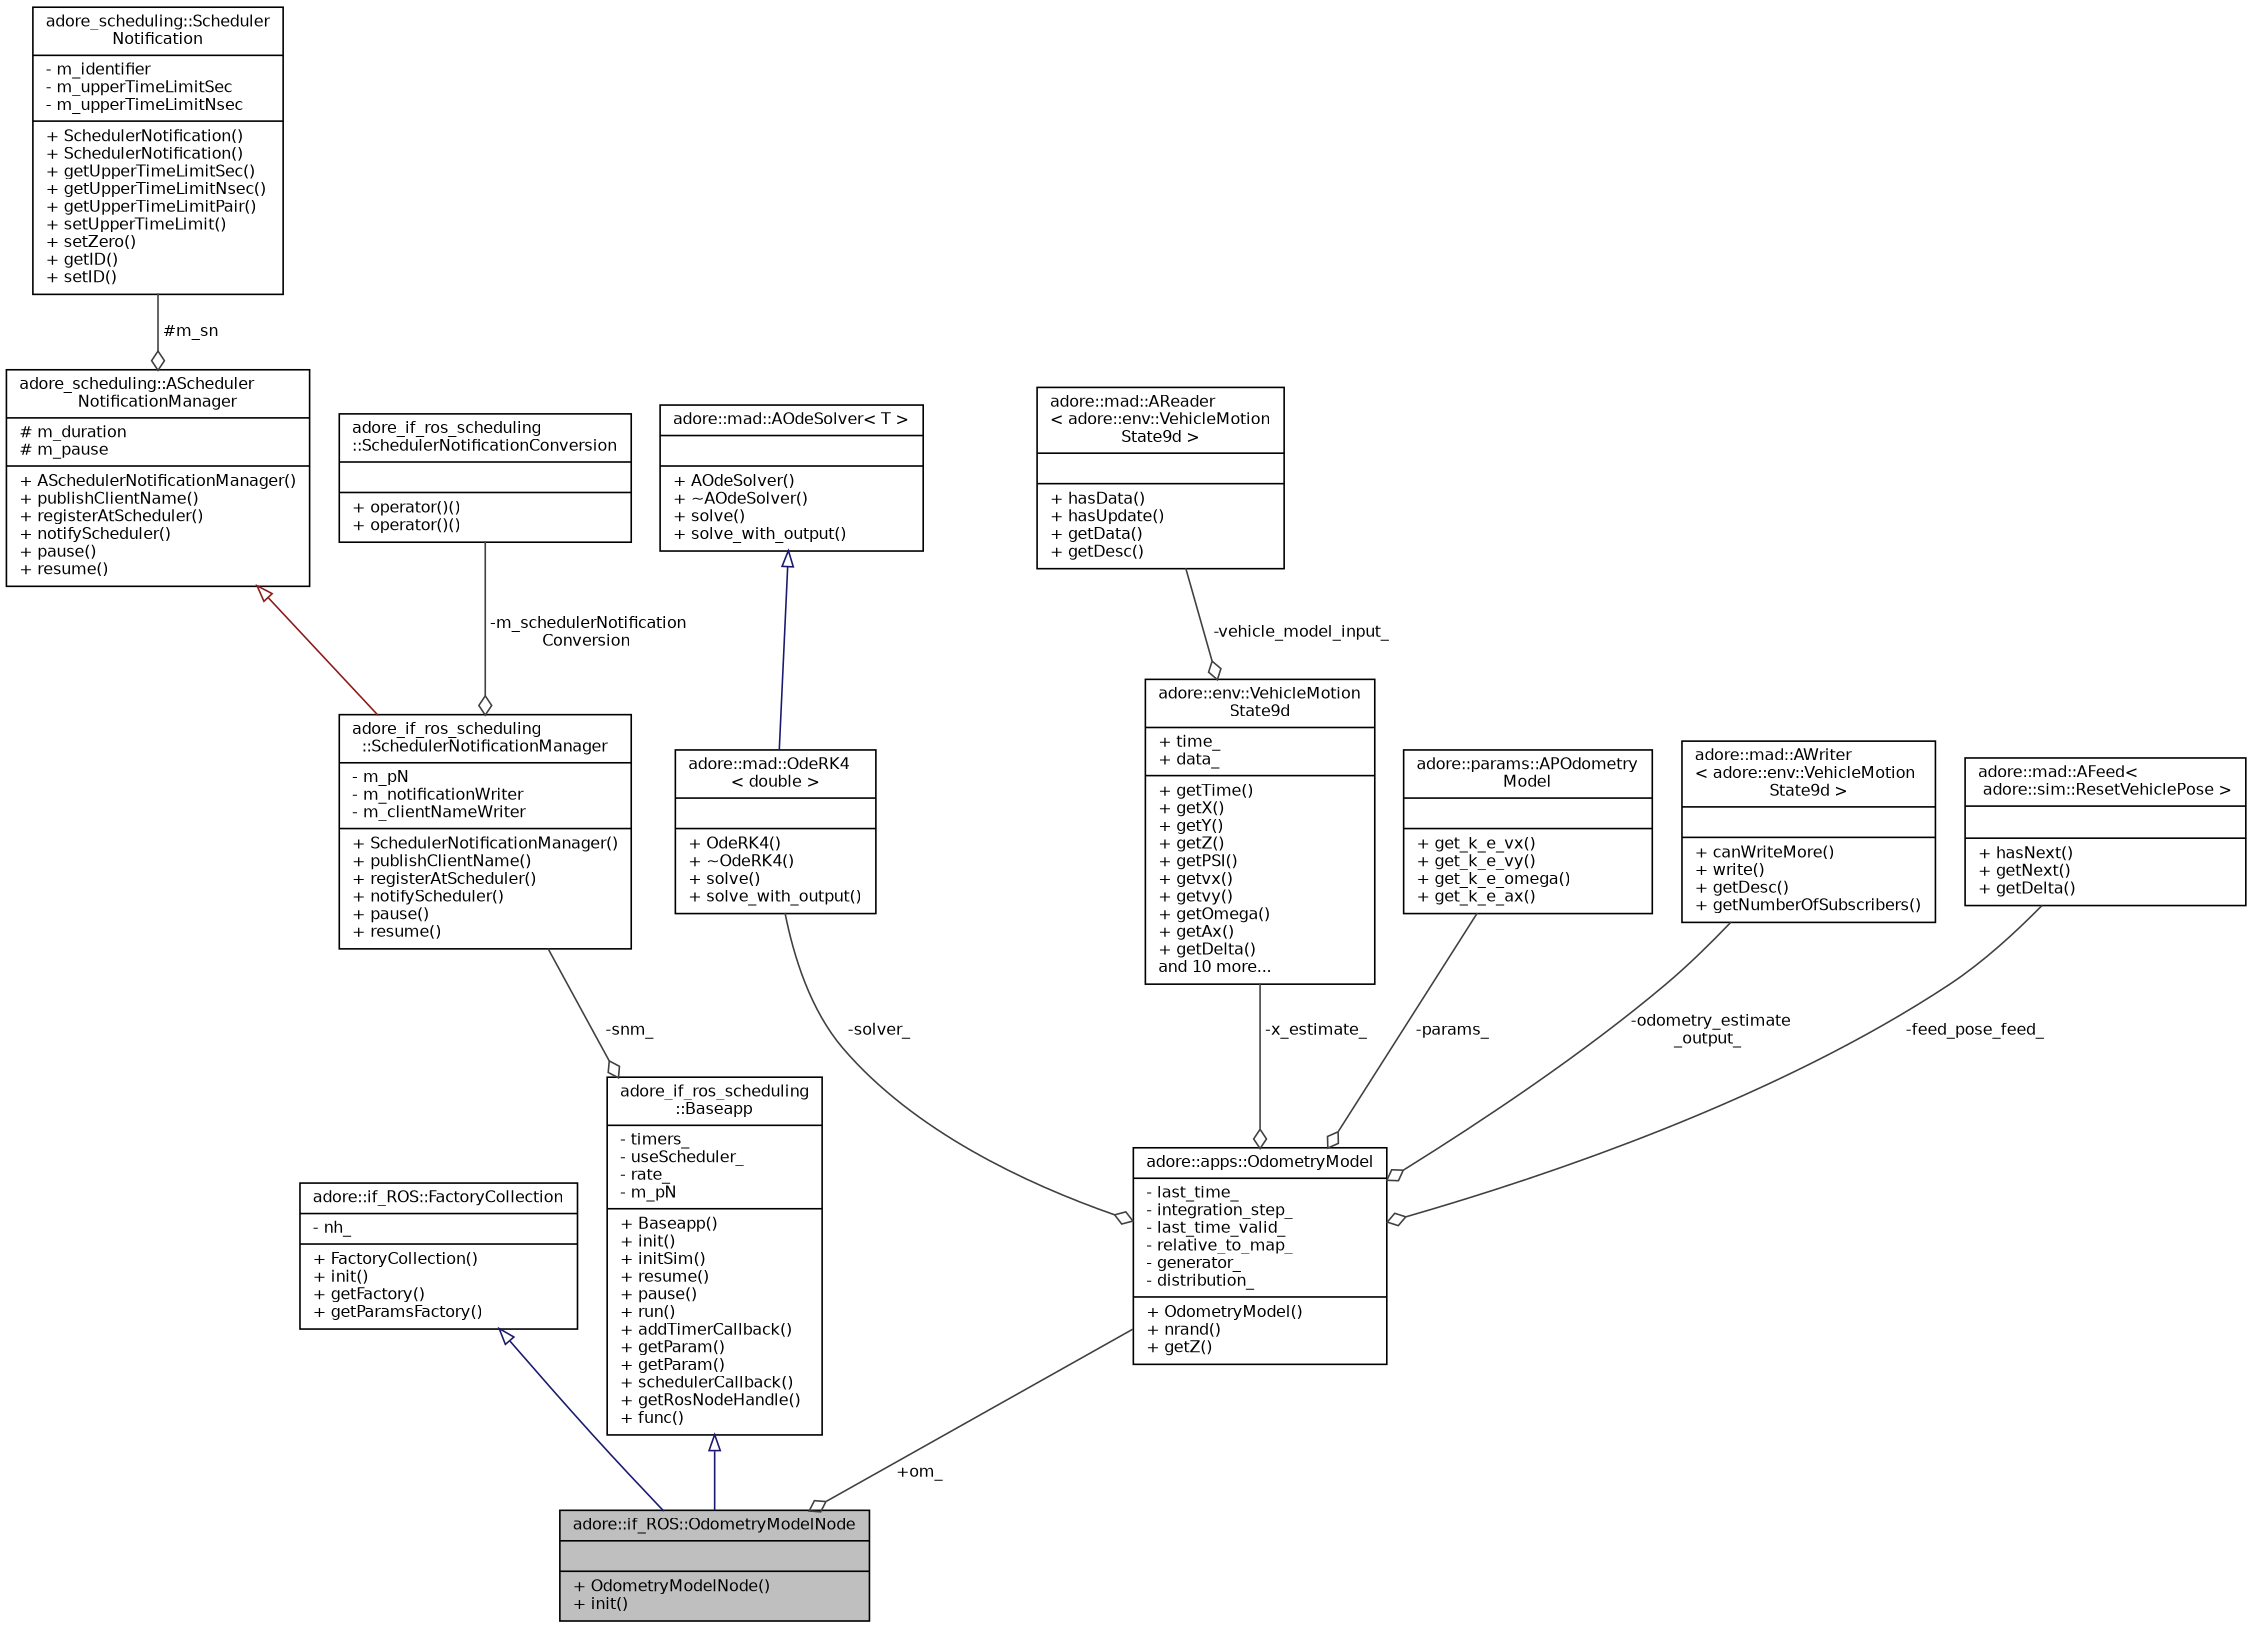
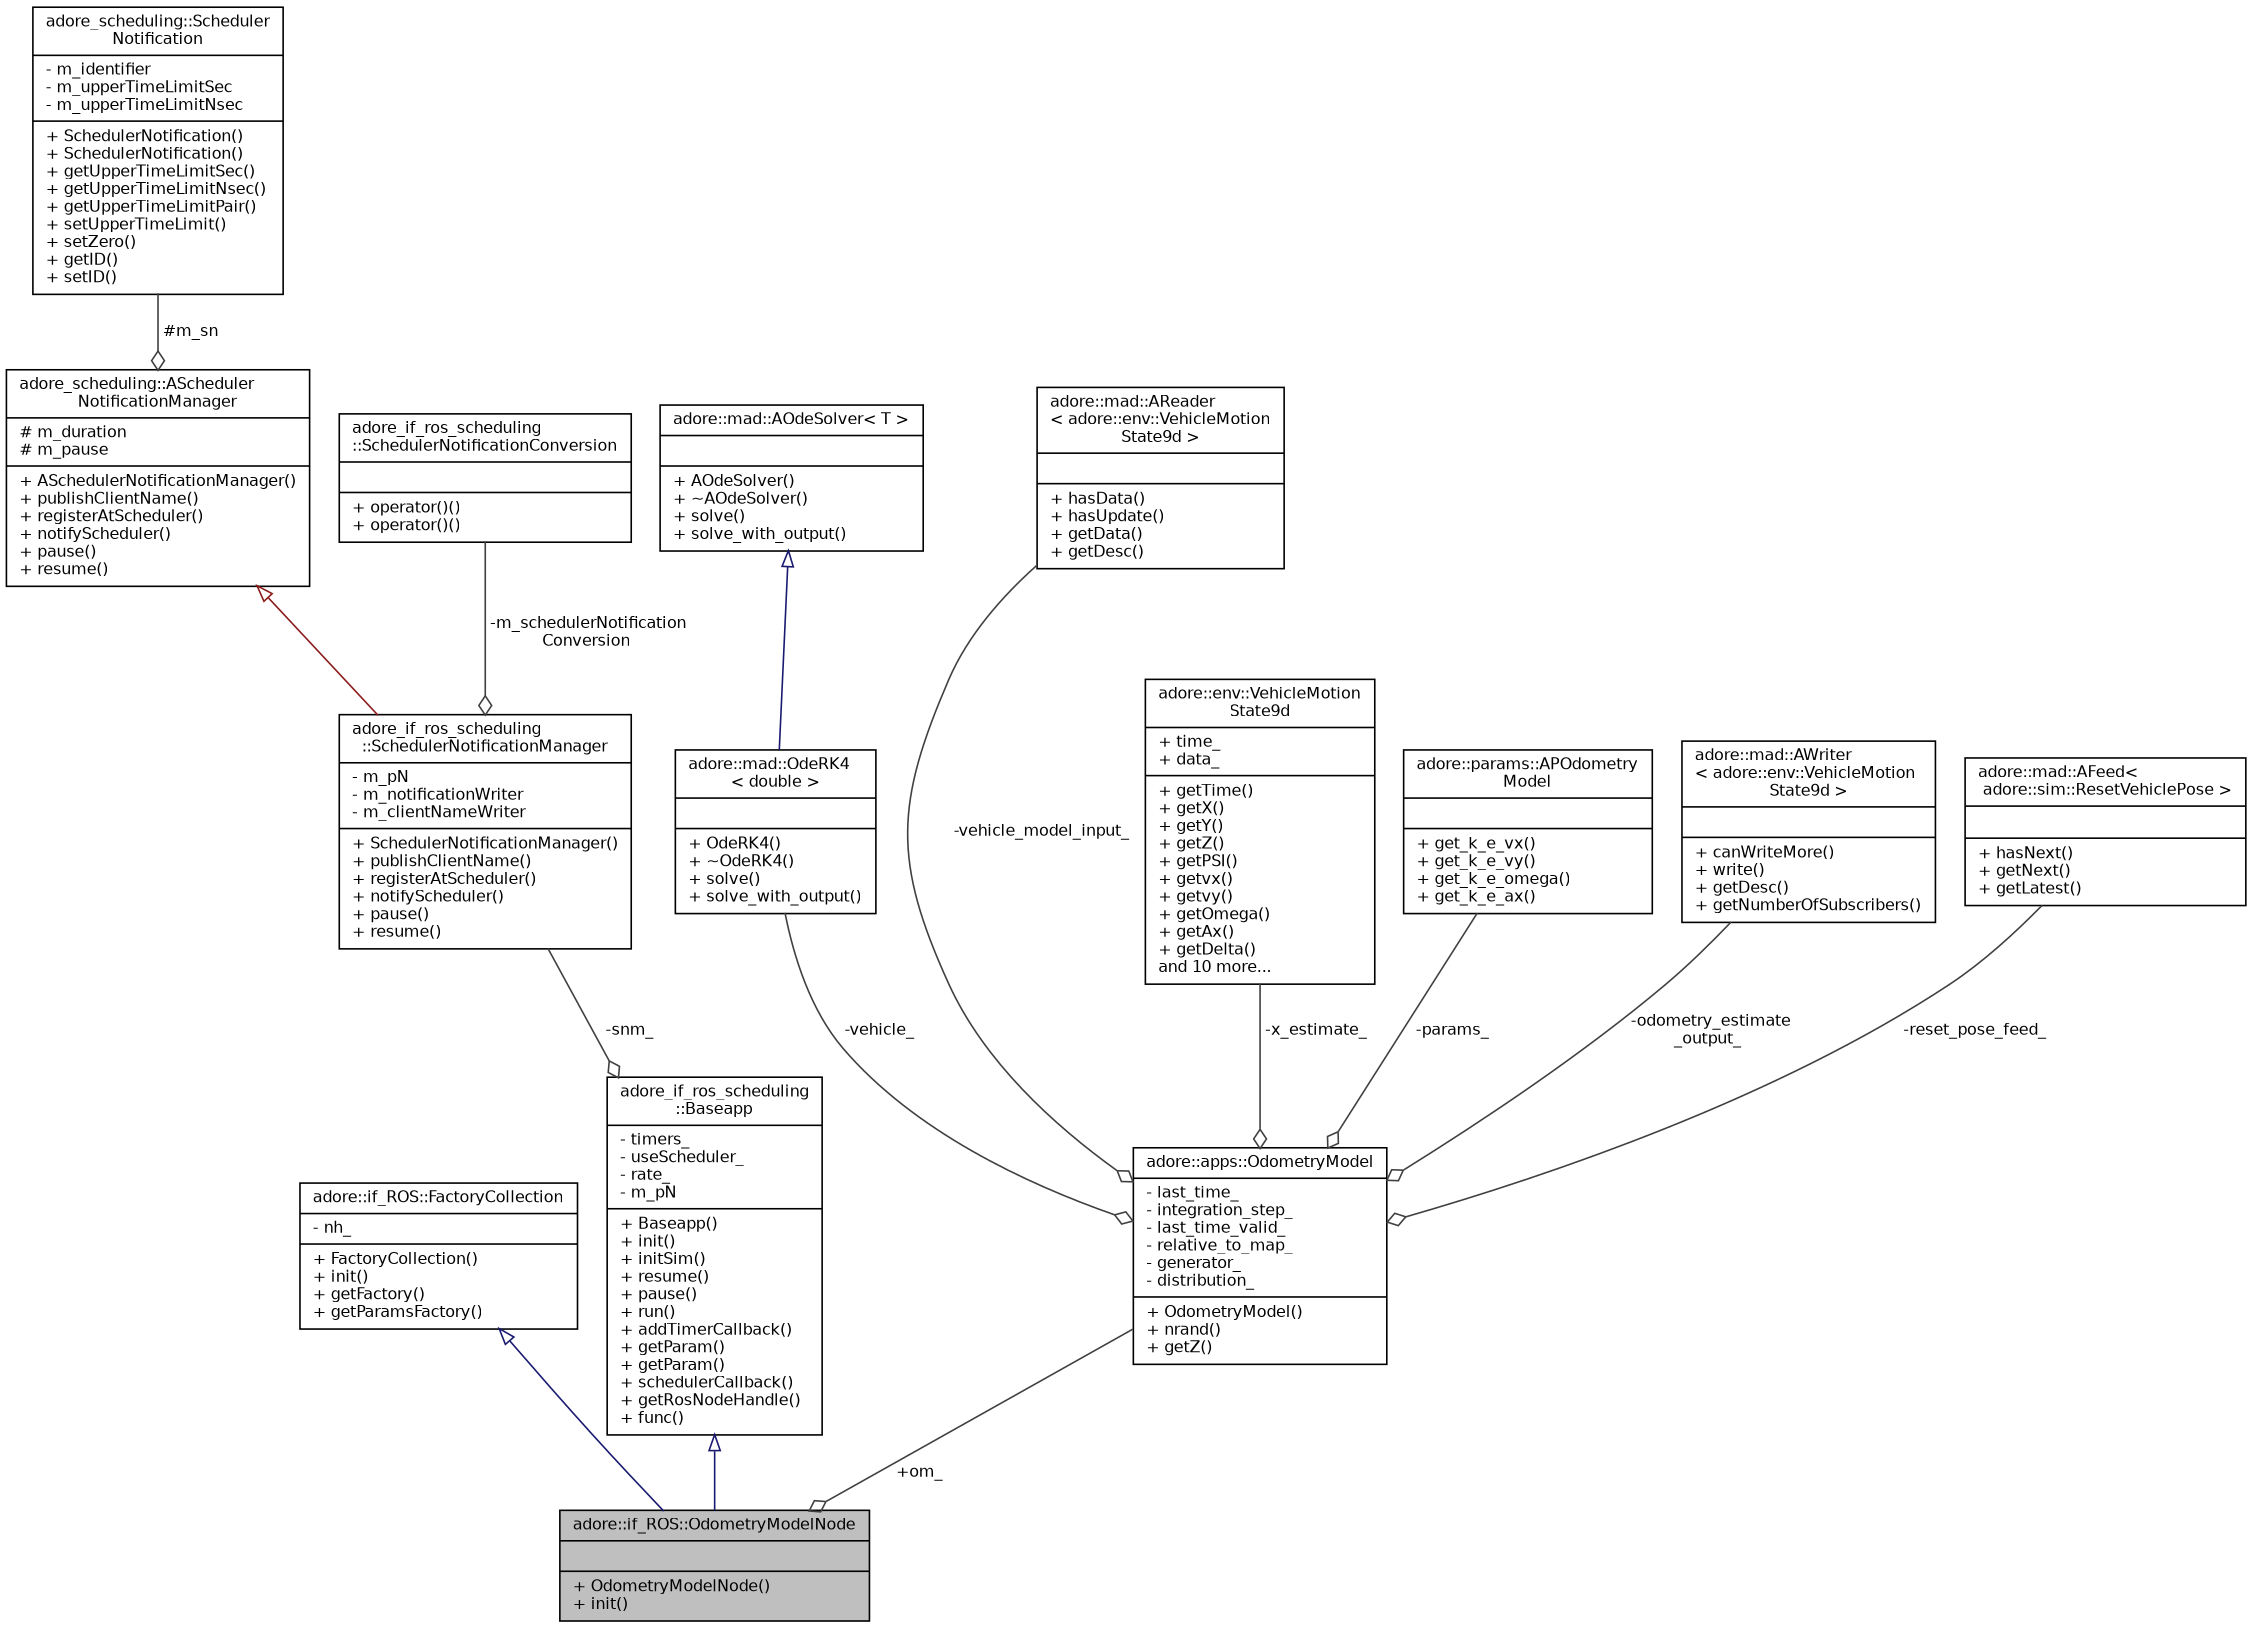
  digraph {
    node [color=black fillcolor=white fontname=Helvetica fontsize=10 shape=record style=filled]
    edge [color=grey25 fontname=Helvetica fontsize=10 labelfontname=Helvetica labelfontsize=10 style=solid arrowhead=odiamond]
    n1 [fillcolor=grey75 fontcolor=black height=0.2 label="{adore::if_ROS::OdometryModelNode\n||+ OdometryModelNode()\l+ init()\l}" width=0.4]
    n2 [height=0.2 label="{adore::if_ROS::FactoryCollection\n|- nh_\l|+ FactoryCollection()\l+ init()\l+ getFactory()\l+ getParamsFactory()\l}" width=0.4]
    n3 [height=0.2 label="{adore_if_ros_scheduling\l::Baseapp\n|- timers_\l- useScheduler_\l- rate_\l- m_pN\l|+ Baseapp()\l+ init()\l+ initSim()\l+ resume()\l+ pause()\l+ run()\l+ addTimerCallback()\l+ getParam()\l+ getParam()\l+ schedulerCallback()\l+ getRosNodeHandle()\l+ func()\l}" width=0.4]
    n4 [height=0.2 label="{adore_if_ros_scheduling\l::SchedulerNotificationManager\n|- m_pN\l- m_notificationWriter\l- m_clientNameWriter\l|+ SchedulerNotificationManager()\l+ publishClientName()\l+ registerAtScheduler()\l+ notifyScheduler()\l+ pause()\l+ resume()\l}" width=0.4]
    n5 [height=0.2 label="{adore_scheduling::AScheduler\lNotificationManager\n|# m_duration\l# m_pause\l|+ ASchedulerNotificationManager()\l+ publishClientName()\l+ registerAtScheduler()\l+ notifyScheduler()\l+ pause()\l+ resume()\l}" width=0.4]
    n6 [height=0.2 label="{adore_scheduling::Scheduler\lNotification\n|- m_identifier\l- m_upperTimeLimitSec\l- m_upperTimeLimitNsec\l|+ SchedulerNotification()\l+ SchedulerNotification()\l+ getUpperTimeLimitSec()\l+ getUpperTimeLimitNsec()\l+ getUpperTimeLimitPair()\l+ setUpperTimeLimit()\l+ setZero()\l+ getID()\l+ setID()\l}" width=0.4]
    n7 [height=0.2 label="{adore_if_ros_scheduling\l::SchedulerNotificationConversion\n||+ operator()()\l+ operator()()\l}" width=0.4]
    n8 [height=0.2 label="{adore::apps::OdometryModel\n|- last_time_\l- integration_step_\l- last_time_valid_\l- relative_to_map_\l- generator_\l- distribution_\l|+ OdometryModel()\l+ nrand()\l+ getZ()\l}" width=0.4]
    n9 [height=0.2 label="{adore::mad::OdeRK4\l\< double \>\n||+ OdeRK4()\l+ ~OdeRK4()\l+ solve()\l+ solve_with_output()\l}" width=0.4]
    n10 [height=0.2 label="{adore::mad::AOdeSolver\< T \>\n||+ AOdeSolver()\l+ ~AOdeSolver()\l+ solve()\l+ solve_with_output()\l}" width=0.4]
    n11 [height=0.2 label="{adore::mad::AReader\l\< adore::env::VehicleMotion\lState9d \>\n||+ hasData()\l+ hasUpdate()\l+ getData()\l+ getDesc()\l}" width=0.4]
    n12 [height=0.2 label="{adore::env::VehicleMotion\lState9d\n|+ time_\l+ data_\l|+ getTime()\l+ getX()\l+ getY()\l+ getZ()\l+ getPSI()\l+ getvx()\l+ getvy()\l+ getOmega()\l+ getAx()\l+ getDelta()\land 10 more...\l}" width=0.4]
    n13 [height=0.2 label="{adore::params::APOdometry\lModel\n||+ get_k_e_vx()\l+ get_k_e_vy()\l+ get_k_e_omega()\l+ get_k_e_ax()\l}" width=0.4]
    n14 [height=0.2 label="{adore::mad::AWriter\l\< adore::env::VehicleMotion\lState9d \>\n||+ canWriteMore()\l+ write()\l+ getDesc()\l+ getNumberOfSubscribers()\l}" width=0.4]
-   n15 [height=0.2 label="{adore::mad::AFeed\<\l adore::sim::ResetVehiclePose \>\n||+ hasNext()\l+ getNext()\l+ getDelta()\l}" width=0.4]
+   n15 [height=0.2 label="{adore::mad::AFeed\<\l adore::sim::ResetVehiclePose \>\n||+ hasNext()\l+ getNext()\l+ getLatest()\l}" width=0.4]
    n2 -> n1 [arrowtail=onormal color=midnightblue dir=back arrowhead=""]
    n3 -> n1 [arrowtail=onormal color=midnightblue dir=back arrowhead=""]
    n4 -> n3 [label=" -snm_"]
    n5 -> n4 [arrowtail=onormal color=firebrick4 dir=back arrowhead=""]
    n6 -> n5 [label=" #m_sn"]
    n7 -> n4 [label=" -m_schedulerNotification\lConversion"]
    n8 -> n1 [label=" +om_"]
-   n9 -> n8 [label=" -solver_"]
+   n9 -> n8 [label=" -vehicle_"]
    n10 -> n9 [arrowtail=onormal color=midnightblue dir=back arrowhead=""]
-   n11 -> n12 [label=" -vehicle_model_input_"]
+   n11 -> n8 [label=" -vehicle_model_input_"]
    n12 -> n8 [label=" -x_estimate_"]
    n13 -> n8 [label=" -params_"]
    n14 -> n8 [label=" -odometry_estimate\l_output_"]
-   n15 -> n8 [label=" -feed_pose_feed_"]
+   n15 -> n8 [label=" -reset_pose_feed_"]
  }
